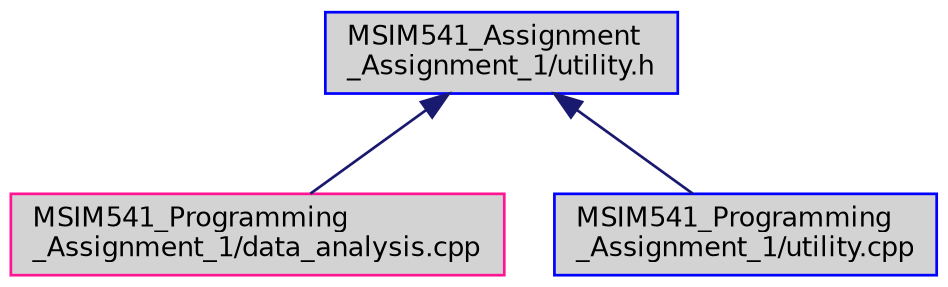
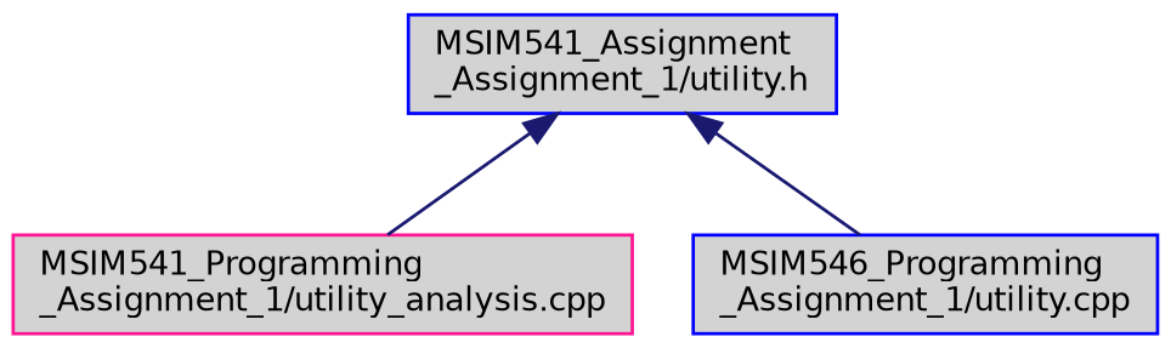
  digraph {
    node [color=blue fillcolor=lightgrey fontname=Helvetica fontsize=10 shape=record style=filled]
    edge [color=midnightblue dir=back fontname=Helvetica fontsize=10 labelfontname=Helvetica labelfontsize=10 style=solid]
    n1 [fontcolor=black height=0.2 label="MSIM541_Assignment\l_Assignment_1/utility.h" width=0.4]
-   n2 [color=deeppink height=0.2 label="MSIM541_Programming\l_Assignment_1/data_analysis.cpp" width=0.4]
-   n3 [height=0.2 label="MSIM541_Programming\l_Assignment_1/utility.cpp" width=0.4]
+   n2 [color=deeppink height=0.2 label="MSIM541_Programming\l_Assignment_1/utility_analysis.cpp" width=0.4]
+   n3 [height=0.2 label="MSIM546_Programming\l_Assignment_1/utility.cpp" width=0.4]
    n1 -> n2
    n1 -> n3
  }
